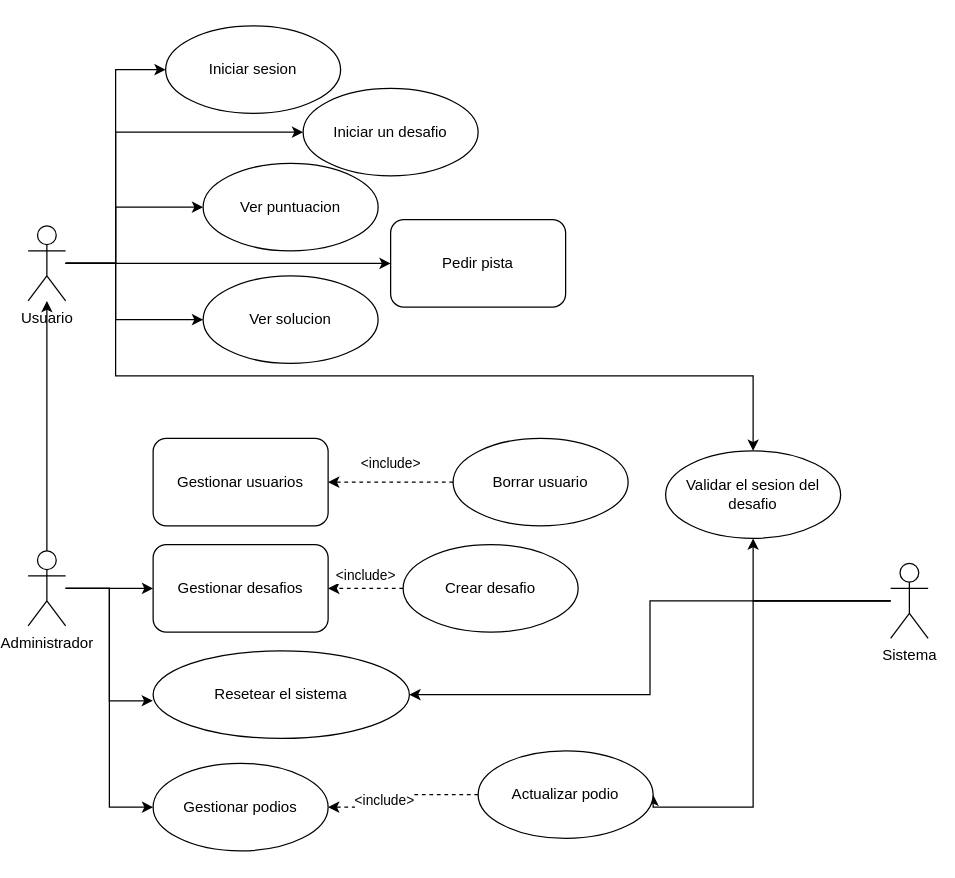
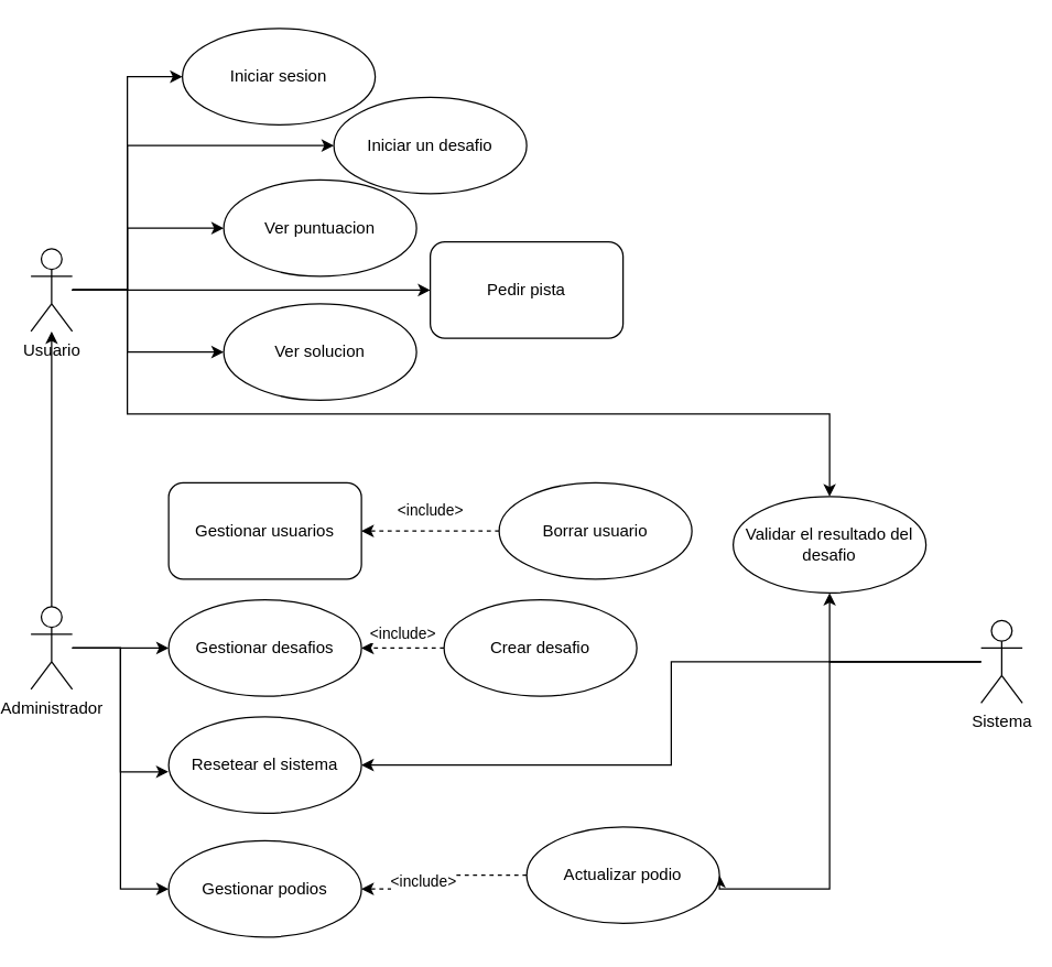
  <mxCell id="0" />
  <mxCell id="1" parent="0" />
  <mxCell id="2" style="edgeStyle=orthogonalEdgeStyle;rounded=0;orthogonalLoop=1;jettySize=auto;html=1;entryX=0;entryY=0.5;entryDx=0;entryDy=0;" edge="1" parent="1" source="8" target="10"><mxGeometry relative="1" as="geometry"><Array as="points"><mxPoint x="90" y="210" /><mxPoint x="90" y="105" /></Array></mxGeometry></mxCell>
  <mxCell id="3" style="edgeStyle=orthogonalEdgeStyle;rounded=0;orthogonalLoop=1;jettySize=auto;html=1;entryX=0;entryY=0.5;entryDx=0;entryDy=0;" edge="1" parent="1" source="8" target="9"><mxGeometry relative="1" as="geometry" /></mxCell>
  <mxCell id="4" style="edgeStyle=orthogonalEdgeStyle;rounded=0;orthogonalLoop=1;jettySize=auto;html=1;" edge="1" parent="1" source="8" target="11"><mxGeometry relative="1" as="geometry"><Array as="points"><mxPoint x="90" y="210" /><mxPoint x="90" y="165" /></Array></mxGeometry></mxCell>
  <mxCell id="5" style="edgeStyle=orthogonalEdgeStyle;rounded=0;orthogonalLoop=1;jettySize=auto;html=1;entryX=0;entryY=0.5;entryDx=0;entryDy=0;" edge="1" parent="1" source="8" target="12"><mxGeometry relative="1" as="geometry" /></mxCell>
  <mxCell id="6" style="edgeStyle=orthogonalEdgeStyle;rounded=0;orthogonalLoop=1;jettySize=auto;html=1;entryX=0;entryY=0.5;entryDx=0;entryDy=0;" edge="1" parent="1" source="8" target="13"><mxGeometry relative="1" as="geometry"><Array as="points"><mxPoint x="90" y="210" /><mxPoint x="90" y="255" /></Array></mxGeometry></mxCell>
  <mxCell id="7" style="edgeStyle=orthogonalEdgeStyle;rounded=0;orthogonalLoop=1;jettySize=auto;html=1;entryX=0.5;entryY=0;entryDx=0;entryDy=0;" edge="1" parent="1" target="28"><mxGeometry relative="1" as="geometry"><mxPoint x="50" y="210" as="sourcePoint" /><Array as="points"><mxPoint x="90" y="210" /><mxPoint x="90" y="300" /><mxPoint x="600" y="300" /></Array></mxGeometry></mxCell>
  <mxCell id="8" value="Usuario" style="shape=umlActor;verticalLabelPosition=bottom;verticalAlign=top;html=1;" vertex="1" parent="1"><mxGeometry x="20" y="180" width="30" height="60" as="geometry" /></mxCell>
  <mxCell id="9" value="Iniciar sesion" style="ellipse;whiteSpace=wrap;html=1;" vertex="1" parent="1"><mxGeometry x="130" y="20" width="140" height="70" as="geometry" /></mxCell>
  <mxCell id="10" value="Iniciar un desafio" style="ellipse;whiteSpace=wrap;html=1;" vertex="1" parent="1"><mxGeometry x="240" y="70" width="140" height="70" as="geometry" /></mxCell>
  <mxCell id="11" value="Ver puntuacion" style="ellipse;whiteSpace=wrap;html=1;" vertex="1" parent="1"><mxGeometry x="160" y="130" width="140" height="70" as="geometry" /></mxCell>
  <mxCell id="12" value="Pedir pista" style="whiteSpace=wrap;html=1;rounded=1;" vertex="1" parent="1"><mxGeometry x="310" y="175" width="140" height="70" as="geometry" /></mxCell>
  <mxCell id="13" value="Ver solucion" style="ellipse;whiteSpace=wrap;html=1;" vertex="1" parent="1"><mxGeometry x="160" y="220" width="140" height="70" as="geometry" /></mxCell>
  <mxCell id="14" style="edgeStyle=orthogonalEdgeStyle;rounded=0;orthogonalLoop=1;jettySize=auto;html=1;" edge="1" parent="1" source="18" target="8"><mxGeometry relative="1" as="geometry" /></mxCell>
  <mxCell id="15" style="edgeStyle=orthogonalEdgeStyle;rounded=0;orthogonalLoop=1;jettySize=auto;html=1;entryX=0;entryY=0.5;entryDx=0;entryDy=0;" edge="1" parent="1" source="18" target="20"><mxGeometry relative="1" as="geometry" /></mxCell>
  <mxCell id="16" style="edgeStyle=orthogonalEdgeStyle;rounded=0;orthogonalLoop=1;jettySize=auto;html=1;entryX=-0.001;entryY=0.57;entryDx=0;entryDy=0;entryPerimeter=0;" edge="1" parent="1" source="18" target="21"><mxGeometry relative="1" as="geometry" /></mxCell>
  <mxCell id="17" style="edgeStyle=orthogonalEdgeStyle;rounded=0;orthogonalLoop=1;jettySize=auto;html=1;entryX=0;entryY=0.5;entryDx=0;entryDy=0;" edge="1" parent="1" source="18" target="29"><mxGeometry relative="1" as="geometry" /></mxCell>
  <mxCell id="18" value="Administrador" style="shape=umlActor;verticalLabelPosition=bottom;verticalAlign=top;html=1;" vertex="1" parent="1"><mxGeometry x="20" y="440" width="30" height="60" as="geometry" /></mxCell>
  <mxCell id="19" value="Gestionar usuarios" style="whiteSpace=wrap;html=1;rounded=1;" vertex="1" parent="1"><mxGeometry x="120" y="350" width="140" height="70" as="geometry" /></mxCell>
- <mxCell id="20" value="Gestionar desafios" style="whiteSpace=wrap;html=1;rounded=1;" vertex="1" parent="1"><mxGeometry x="120" y="435" width="140" height="70" as="geometry" /></mxCell>
- <mxCell id="21" value="Resetear el sistema" style="ellipse;whiteSpace=wrap;html=1;" vertex="1" parent="1"><mxGeometry x="120" y="520" width="205" height="70" as="geometry" /></mxCell>
+ <mxCell id="20" value="Gestionar desafios" style="ellipse;whiteSpace=wrap;html=1;" vertex="1" parent="1"><mxGeometry x="120" y="435" width="140" height="70" as="geometry" /></mxCell>
+ <mxCell id="21" value="Resetear el sistema" style="ellipse;whiteSpace=wrap;html=1;" vertex="1" parent="1"><mxGeometry x="120" y="520" width="140" height="70" as="geometry" /></mxCell>
  <mxCell id="22" style="edgeStyle=orthogonalEdgeStyle;rounded=0;orthogonalLoop=1;jettySize=auto;html=1;entryX=1;entryY=0.5;entryDx=0;entryDy=0;" edge="1" parent="1" source="25" target="21"><mxGeometry relative="1" as="geometry" /></mxCell>
  <mxCell id="23" style="edgeStyle=orthogonalEdgeStyle;rounded=0;orthogonalLoop=1;jettySize=auto;html=1;entryX=0.5;entryY=1;entryDx=0;entryDy=0;" edge="1" parent="1" source="25" target="28"><mxGeometry relative="1" as="geometry"><Array as="points"><mxPoint x="600" y="480" /></Array></mxGeometry></mxCell>
  <mxCell id="24" style="edgeStyle=orthogonalEdgeStyle;rounded=0;orthogonalLoop=1;jettySize=auto;html=1;entryX=1;entryY=0.5;entryDx=0;entryDy=0;" edge="1" parent="1" source="25" target="31"><mxGeometry relative="1" as="geometry"><Array as="points"><mxPoint x="600" y="480" /><mxPoint x="600" y="645" /></Array></mxGeometry></mxCell>
  <mxCell id="25" value="Sistema" style="shape=umlActor;verticalLabelPosition=bottom;verticalAlign=top;html=1;" vertex="1" parent="1"><mxGeometry x="710" y="450" width="30" height="60" as="geometry" /></mxCell>
  <mxCell id="26" value="&amp;lt;include&amp;gt;" style="edgeStyle=orthogonalEdgeStyle;rounded=0;orthogonalLoop=1;jettySize=auto;html=1;entryX=1;entryY=0.5;entryDx=0;entryDy=0;dashed=1;" edge="1" parent="1" source="27" target="19"><mxGeometry y="-15" relative="1" as="geometry"><mxPoint as="offset" /></mxGeometry></mxCell>
  <mxCell id="27" value="Borrar usuario" style="ellipse;whiteSpace=wrap;html=1;" vertex="1" parent="1"><mxGeometry x="360" y="350" width="140" height="70" as="geometry" /></mxCell>
- <mxCell id="28" value="Validar el sesion del desafio" style="ellipse;whiteSpace=wrap;html=1;" vertex="1" parent="1"><mxGeometry x="530" y="360" width="140" height="70" as="geometry" /></mxCell>
+ <mxCell id="28" value="Validar el resultado del desafio" style="ellipse;whiteSpace=wrap;html=1;" vertex="1" parent="1"><mxGeometry x="530" y="360" width="140" height="70" as="geometry" /></mxCell>
  <mxCell id="29" value="Gestionar podios" style="ellipse;whiteSpace=wrap;html=1;" vertex="1" parent="1"><mxGeometry x="120" y="610" width="140" height="70" as="geometry" /></mxCell>
  <mxCell id="30" value="&amp;lt;include&amp;gt;" style="edgeStyle=orthogonalEdgeStyle;rounded=0;orthogonalLoop=1;jettySize=auto;html=1;dashed=1;" edge="1" parent="1" source="31" target="29"><mxGeometry y="-15" relative="1" as="geometry"><mxPoint as="offset" /></mxGeometry></mxCell>
  <mxCell id="31" value="Actualizar podio" style="ellipse;whiteSpace=wrap;html=1;" vertex="1" parent="1"><mxGeometry x="380" y="600" width="140" height="70" as="geometry" /></mxCell>
  <mxCell id="32" value="&amp;lt;include&amp;gt;" style="edgeStyle=orthogonalEdgeStyle;rounded=0;orthogonalLoop=1;jettySize=auto;html=1;entryX=1;entryY=0.5;entryDx=0;entryDy=0;dashed=1;" edge="1" parent="1" source="33" target="20"><mxGeometry y="-10" relative="1" as="geometry"><mxPoint as="offset" /></mxGeometry></mxCell>
  <mxCell id="33" value="Crear desafio" style="ellipse;whiteSpace=wrap;html=1;" vertex="1" parent="1"><mxGeometry x="320" y="435" width="140" height="70" as="geometry" /></mxCell>
